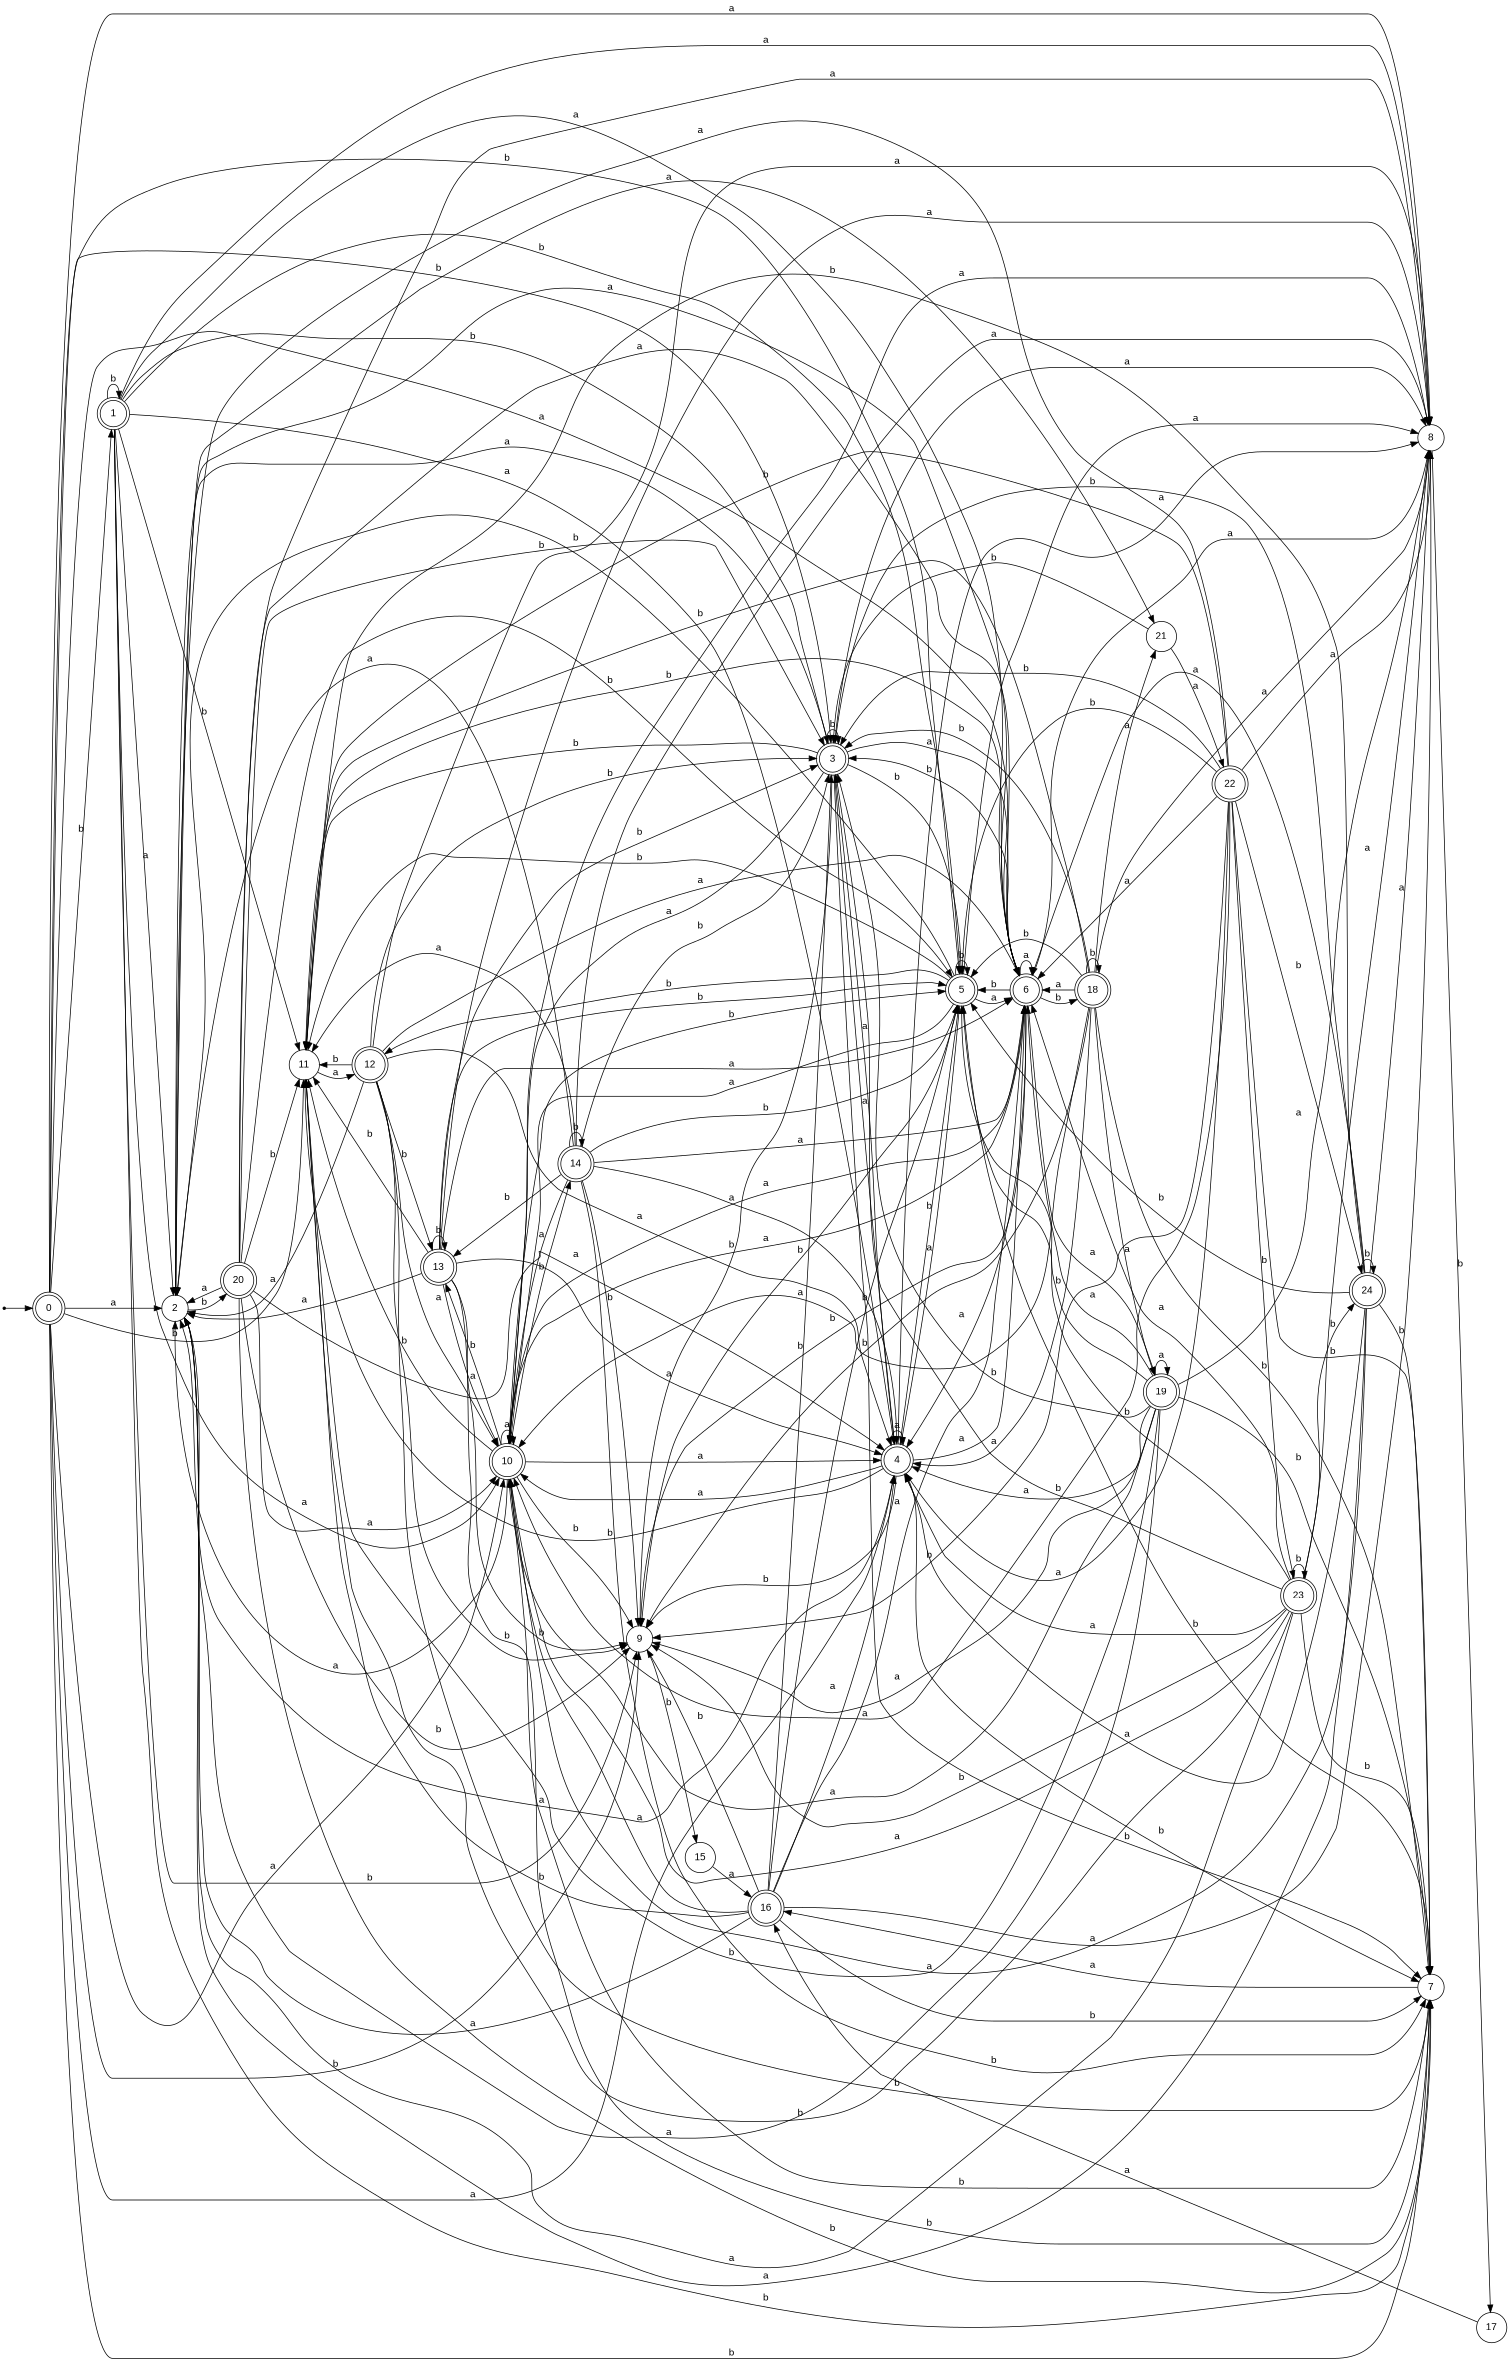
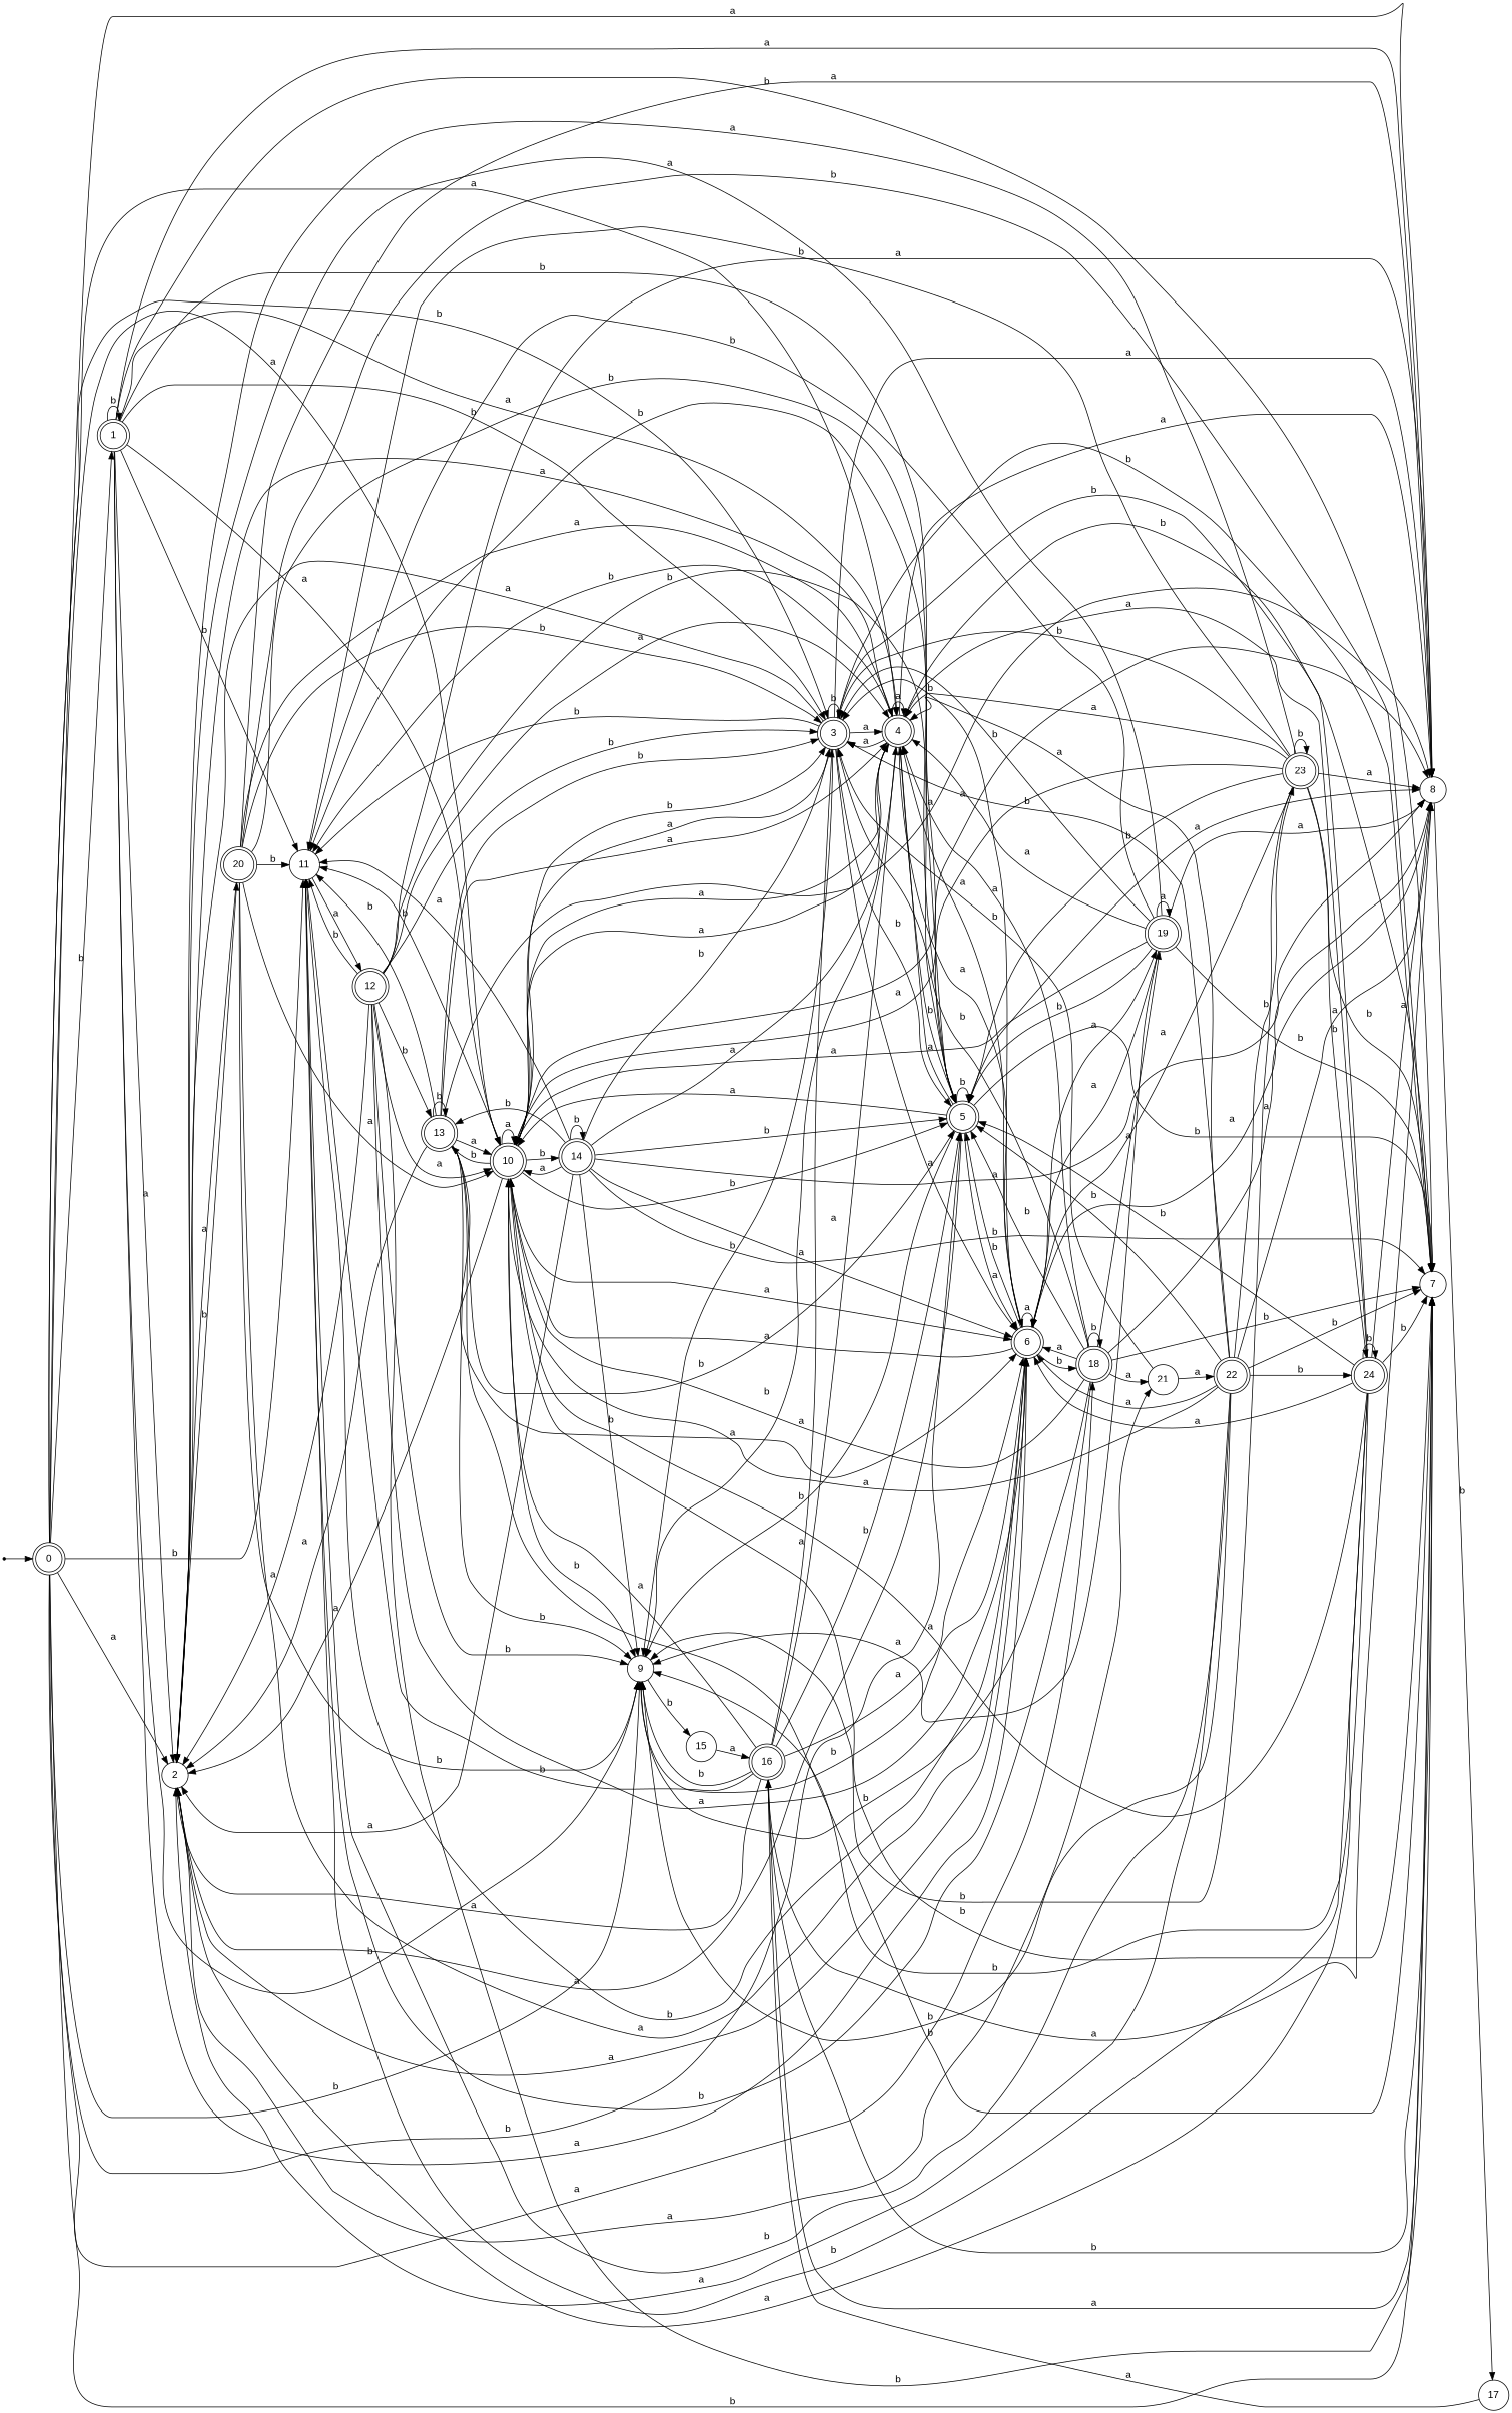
  digraph {
    fontname="Liberation Sans"
    rankdir=LR
    node [fontname="Liberation Sans" shape=doublecircle]
    edge [fontname="Liberation Sans"]
    dummy0 [shape=point]
    0
    1
    2 [shape=circle]
    3
    4
    5
    6
    7 [shape=circle]
    8 [shape=circle]
    9 [shape=circle]
    10
    11 [shape=circle]
    20
    21 [shape=circle]
    18
    19
    16
    17 [shape=circle]
    15 [shape=circle]
    13
    14
    12
    22
    23
    24
    dummy0 -> 0
    0 -> 1 [label=b]
    0 -> 2 [label=a]
    0 -> 3 [label=b]
    0 -> 4 [label=a]
    0 -> 5 [label=b]
-   0 -> 6 [label=a]
+   0 -> 18 [label=a]
    0 -> 7 [label=b]
    0 -> 8 [label=a]
    0 -> 9 [label=b]
    0 -> 10 [label=a]
    0 -> 11 [label=b]
    1 -> 1 [label=b]
    1 -> 2 [label=a]
    1 -> 3 [label=b]
    1 -> 4 [label=a]
    1 -> 5 [label=b]
    1 -> 6 [label=a]
    1 -> 7 [label=b]
    1 -> 8 [label=a]
    1 -> 9 [label=b]
    1 -> 10 [label=a]
    1 -> 11 [label=b]
    2 -> 20 [label=b]
    2 -> 21 [label=a]
    3 -> 2 [label=a]
    3 -> 3 [label=b]
    3 -> 4 [label=a]
    3 -> 5 [label=b]
    3 -> 6 [label=a]
    3 -> 7 [label=b]
    3 -> 8 [label=a]
    3 -> 9 [label=b]
    3 -> 10 [label=a]
    3 -> 11 [label=b]
    4 -> 2 [label=a]
    4 -> 3 [label=a]
    4 -> 4 [label=a]
    4 -> 5 [label=b]
    4 -> 6 [label=a]
    4 -> 7 [label=b]
    4 -> 8 [label=a]
    4 -> 9 [label=b]
    4 -> 10 [label=a]
    4 -> 11 [label=b]
-   5 -> 2 [label=b]
+   5 -> 2 [label=a]
    5 -> 4 [label=a]
    5 -> 5 [label=b]
    5 -> 6 [label=a]
    5 -> 7 [label=b]
    5 -> 8 [label=a]
    5 -> 9 [label=b]
    5 -> 10 [label=a]
    5 -> 11 [label=b]
    6 -> 2 [label=a]
    6 -> 3 [label=b]
    6 -> 4 [label=a]
    6 -> 5 [label=b]
    6 -> 6 [label=a]
    6 -> 8 [label=a]
    6 -> 9 [label=b]
    6 -> 10 [label=a]
    6 -> 11 [label=b]
    6 -> 18 [label=b]
    6 -> 19 [label=a]
    7 -> 16 [label=a]
    8 -> 17 [label=b]
    9 -> 15 [label=b]
    10 -> 2 [label=a]
+   10 -> 3 [label=b]
    10 -> 4 [label=a]
    10 -> 5 [label=b]
    10 -> 6 [label=a]
    10 -> 7 [label=b]
    10 -> 8 [label=a]
    10 -> 9 [label=b]
    10 -> 10 [label=a]
    10 -> 11 [label=b]
    10 -> 13 [label=b]
    10 -> 14 [label=b]
    11 -> 12 [label=a]
    20 -> 2 [label=a]
    20 -> 3 [label=b]
    20 -> 4 [label=a]
    20 -> 5 [label=b]
    20 -> 6 [label=a]
    20 -> 7 [label=b]
    20 -> 8 [label=a]
    20 -> 9 [label=b]
    20 -> 10 [label=a]
    20 -> 11 [label=b]
    21 -> 3 [label=b]
    21 -> 22 [label=a]
    18 -> 3 [label=b]
    18 -> 4 [label=a]
    18 -> 5 [label=b]
    18 -> 6 [label=a]
    18 -> 7 [label=b]
    18 -> 8 [label=a]
    18 -> 9 [label=b]
    18 -> 10 [label=a]
    18 -> 11 [label=b]
    18 -> 21 [label=a]
    18 -> 18 [label=b]
    18 -> 19 [label=a]
    19 -> 2 [label=a]
    19 -> 3 [label=b]
    19 -> 4 [label=a]
    19 -> 5 [label=b]
    19 -> 6 [label=a]
    19 -> 7 [label=b]
    19 -> 8 [label=a]
    19 -> 9 [label=a]
    19 -> 10 [label=a]
    19 -> 11 [label=b]
    19 -> 19 [label=a]
    16 -> 2 [label=a]
-   16 -> 3 [label=b]
+   16 -> 3 [label=a]
    16 -> 4 [label=a]
    16 -> 5 [label=b]
    16 -> 6 [label=a]
    16 -> 7 [label=b]
    16 -> 8 [label=a]
    16 -> 9 [label=b]
    16 -> 10 [label=a]
    16 -> 11 [label=b]
    17 -> 16 [label=a]
    15 -> 16 [label=a]
    13 -> 2 [label=a]
    13 -> 3 [label=b]
    13 -> 4 [label=a]
    13 -> 5 [label=b]
    13 -> 6 [label=a]
    13 -> 7 [label=b]
    13 -> 8 [label=a]
    13 -> 9 [label=b]
    13 -> 10 [label=a]
    13 -> 11 [label=b]
    13 -> 13 [label=b]
    14 -> 2 [label=a]
    14 -> 3 [label=b]
    14 -> 4 [label=a]
    14 -> 5 [label=b]
    14 -> 6 [label=a]
    14 -> 7 [label=b]
    14 -> 8 [label=a]
    14 -> 9 [label=b]
    14 -> 10 [label=a]
    14 -> 11 [label=a]
    14 -> 13 [label=b]
    14 -> 14 [label=b]
    12 -> 2 [label=a]
    12 -> 3 [label=b]
    12 -> 4 [label=a]
-   5 -> 12 [label=b]
+   12 -> 5 [label=b]
    12 -> 6 [label=a]
    12 -> 7 [label=b]
    12 -> 8 [label=a]
    12 -> 9 [label=b]
    12 -> 10 [label=a]
    12 -> 11 [label=b]
    12 -> 13 [label=b]
    22 -> 2 [label=a]
    22 -> 3 [label=b]
    22 -> 4 [label=a]
    22 -> 5 [label=b]
    22 -> 6 [label=a]
    22 -> 7 [label=b]
    22 -> 8 [label=a]
    22 -> 9 [label=b]
    22 -> 10 [label=a]
    22 -> 11 [label=b]
    22 -> 23 [label=b]
    22 -> 24 [label=b]
    23 -> 2 [label=a]
    23 -> 3 [label=b]
    23 -> 4 [label=a]
    23 -> 5 [label=b]
    23 -> 6 [label=a]
    23 -> 7 [label=b]
    23 -> 8 [label=a]
    23 -> 9 [label=b]
    23 -> 10 [label=a]
    23 -> 11 [label=b]
    23 -> 23 [label=b]
    23 -> 24 [label=b]
    24 -> 2 [label=a]
    24 -> 3 [label=b]
    24 -> 4 [label=a]
    24 -> 5 [label=b]
    24 -> 6 [label=a]
    24 -> 7 [label=b]
    24 -> 8 [label=a]
+   24 -> 9 [label=b]
    24 -> 10 [label=a]
    24 -> 11 [label=b]
    24 -> 24 [label=b]
  }
